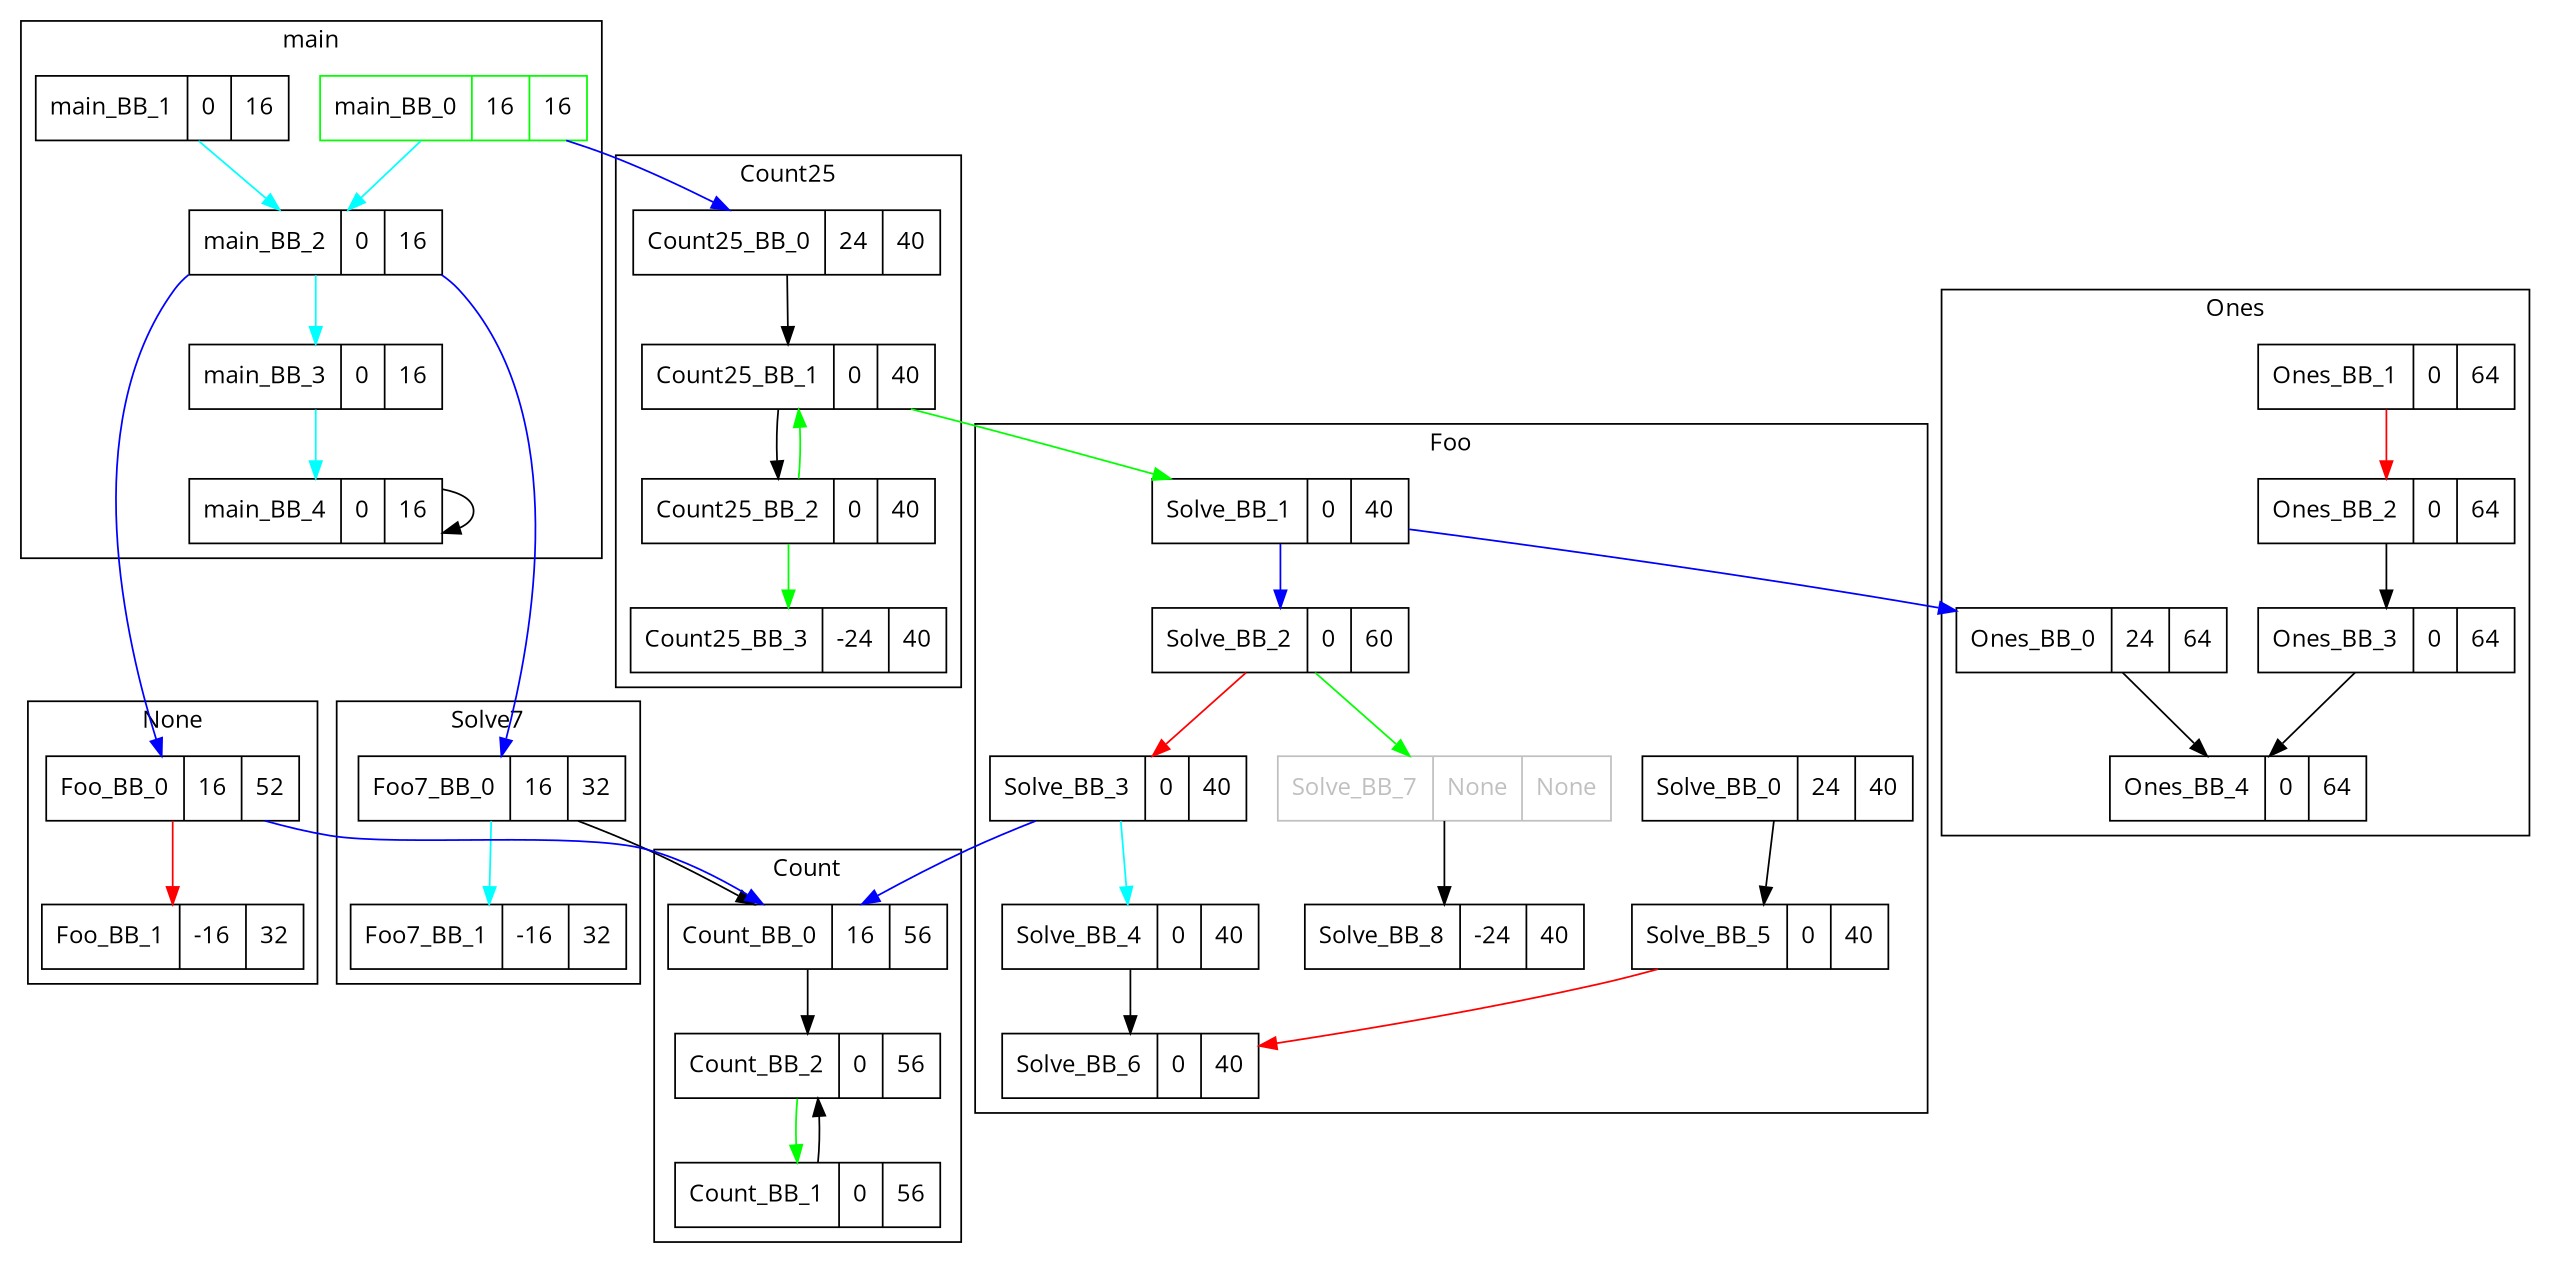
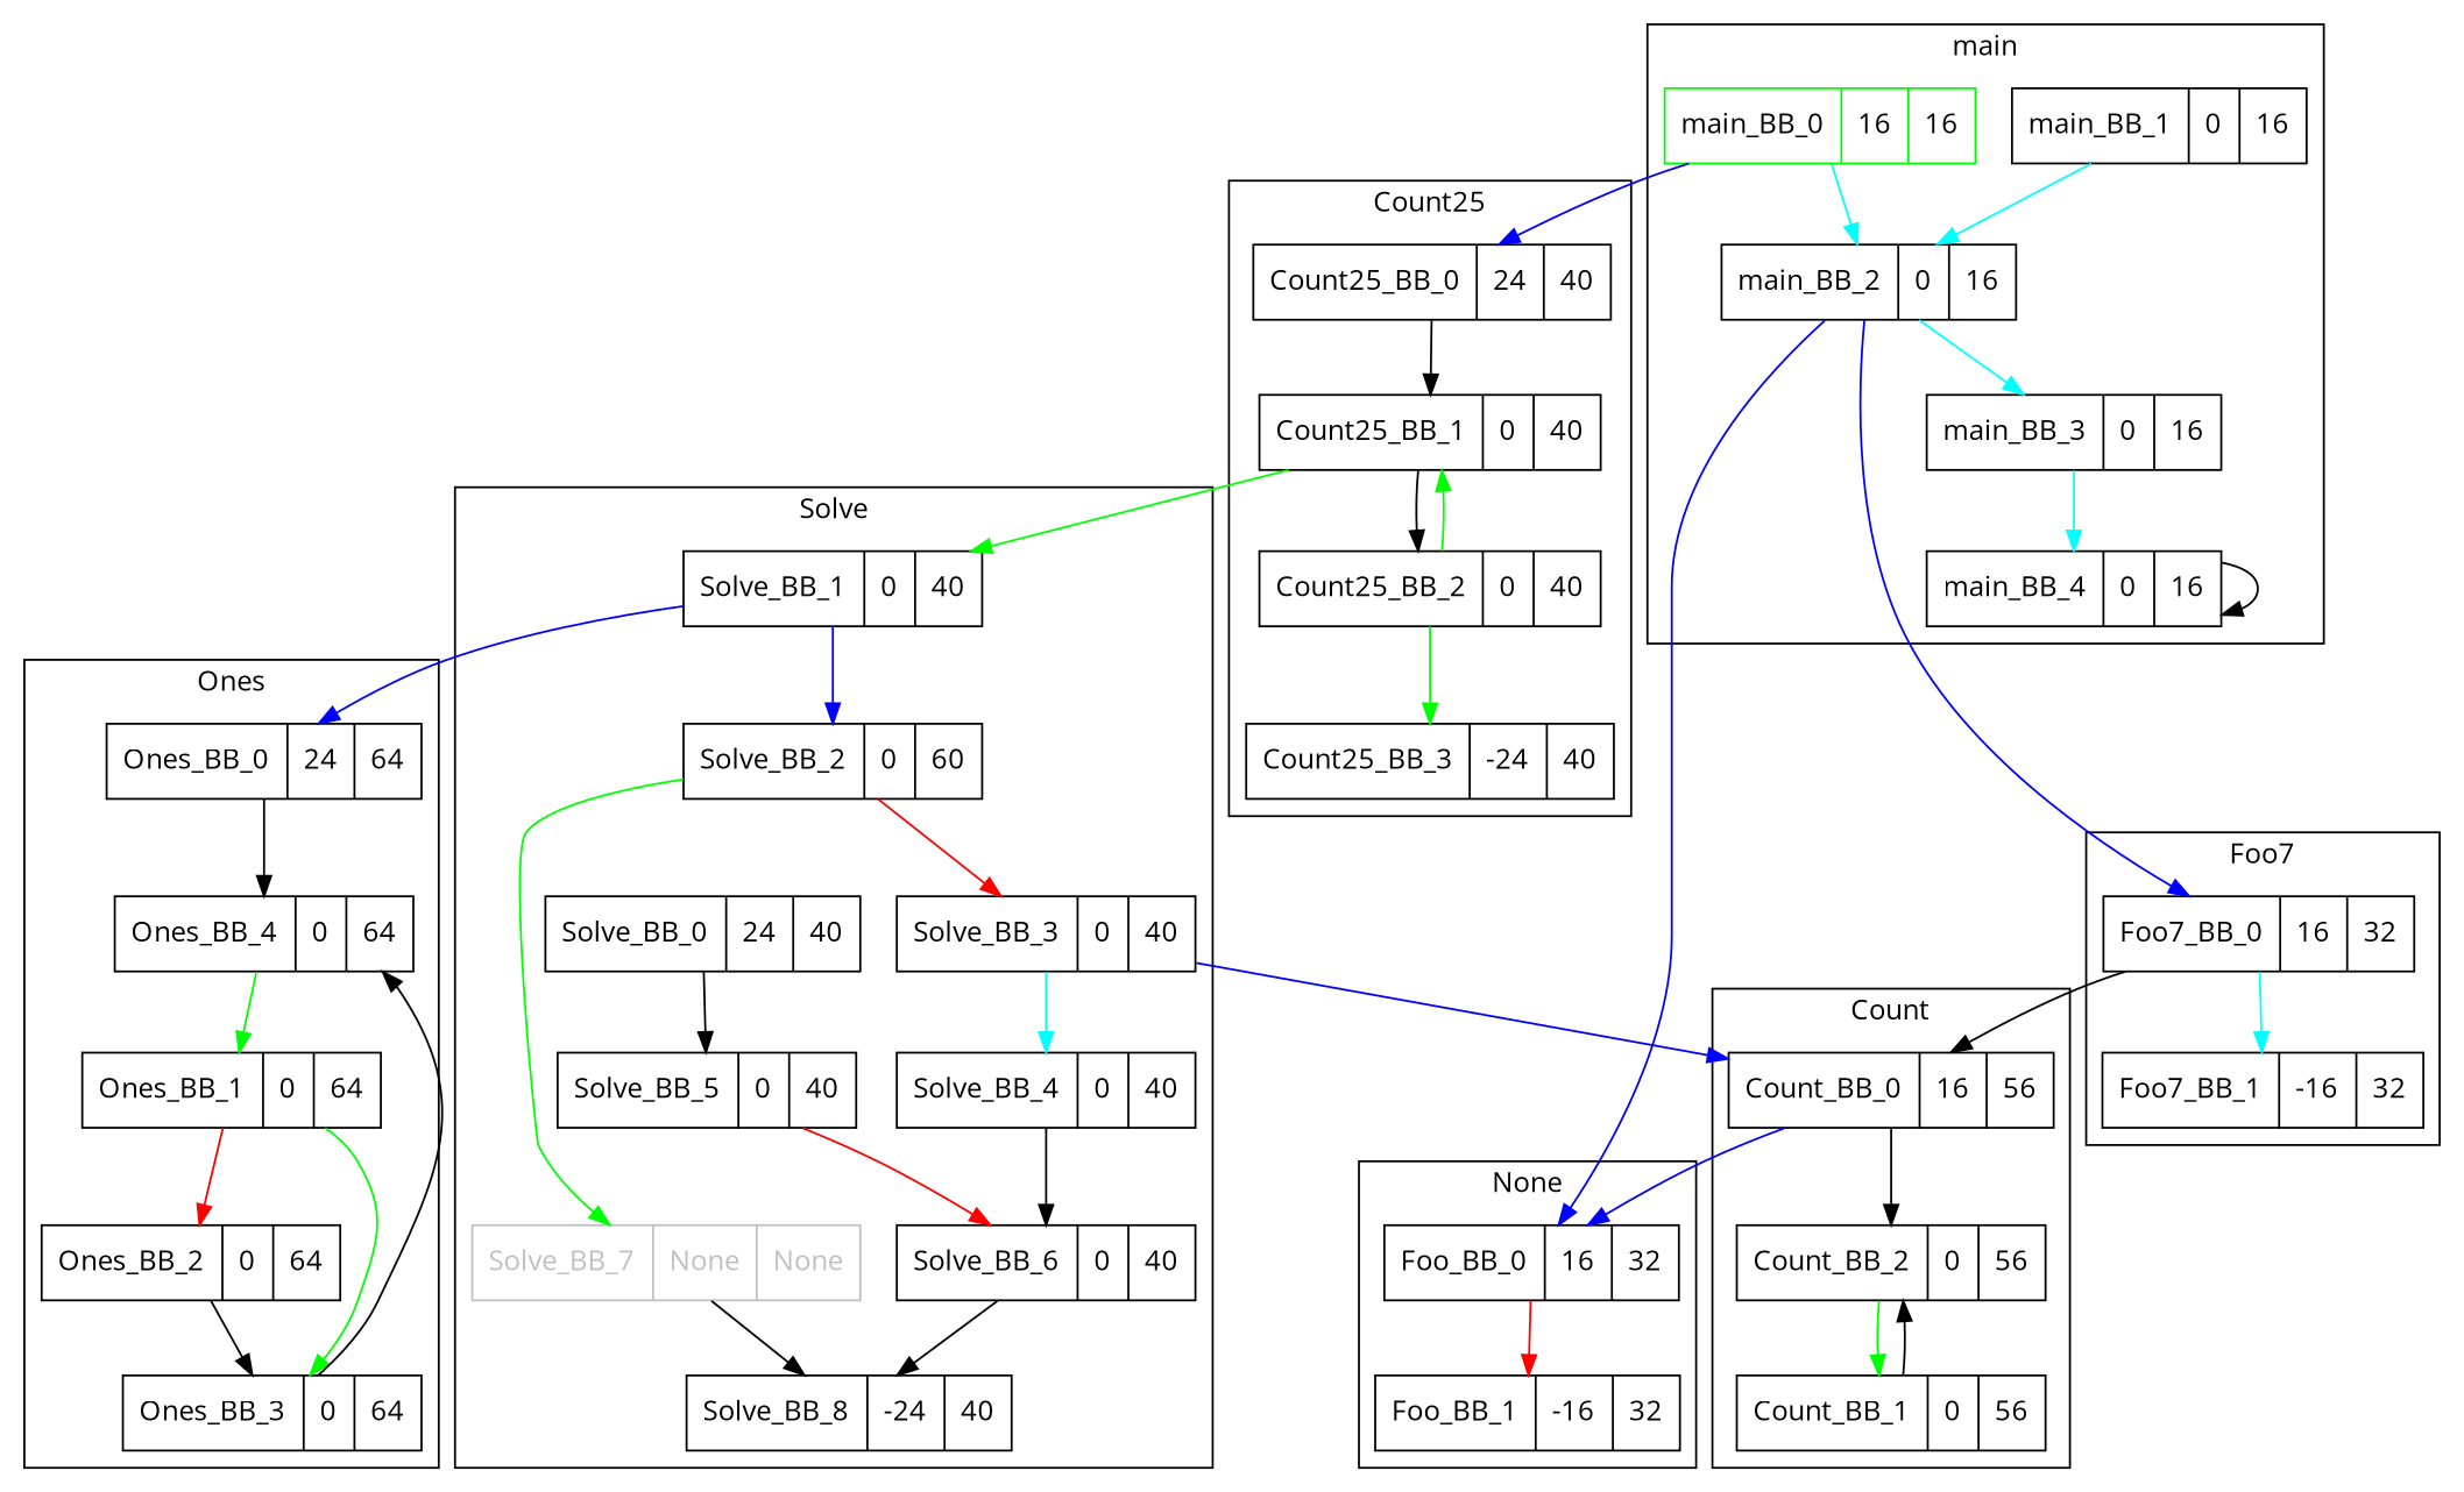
  digraph {
    fontname="Open Sans"
    node [color=black fontcolor=black fontname="Open Sans" shape=record]
    edge [color=black constraint=True fontname="Open Sans" nodesep=0.8 splines=ortho]
    n1 [height=0.51389 label="<f0> Count_BB_2|<f1> 0|<f2> 56" width=1.9583]
    n2 [height=0.51389 label="<f0> Count_BB_1|<f1> 0|<f2> 56" width=1.9583]
    n3 [height=0.51389 label="<f0> Count_BB_0|<f1> 16|<f2> 56" width=2.0556]
    n4 [height=0.51389 label="<f0> main_BB_2|<f1> 0|<f2> 16" width=1.8889]
    n5 [height=0.51389 label="<f0> main_BB_3|<f1> 0|<f2> 16" width=1.8889]
    n6 [height=0.51389 label="<f0> main_BB_4|<f1> 0|<f2> 16" width=1.8889]
    n7 [color=green height=0.51389 label="<f0> main_BB_0|<f1> 16|<f2> 16" width=1.9861]
    n8 [height=0.51389 label="<f0> main_BB_1|<f1> 0|<f2> 16" width=1.8889]
    n9 [height=0.51389 label="<f0> Count25_BB_0|<f1> 24|<f2> 40" width=2.2361]
    n10 [height=0.51389 label="<f0> Count25_BB_2|<f1> 0|<f2> 40" width=2.1389]
    n11 [height=0.51389 label="<f0> Count25_BB_1|<f1> 0|<f2> 40" width=2.1389]
    n12 [height=0.51389 label="<f0> Count25_BB_3|<f1> -24|<f2> 40" width=2.3056]
    n13 [height=0.51389 label="<f0> Foo7_BB_0|<f1> 16|<f2> 32" width=1.9861]
    n14 [height=0.51389 label="<f0> Foo7_BB_1|<f1> -16|<f2> 32" width=2.0556]
    n15 [height=0.51389 label="<f0> Ones_BB_4|<f1> 0|<f2> 64" width=1.8889]
    n16 [height=0.51389 label="<f0> Ones_BB_1|<f1> 0|<f2> 64" width=1.8889]
    n17 [height=0.51389 label="<f0> Ones_BB_2|<f1> 0|<f2> 64" width=1.8889]
    n18 [height=0.51389 label="<f0> Ones_BB_3|<f1> 0|<f2> 64" width=1.8889]
    n19 [height=0.51389 label="<f0> Ones_BB_0|<f1> 24|<f2> 64" width=1.9861]
    n20 [height=0.51389 label="<f0> Solve_BB_0|<f1> 24|<f2> 40" width=2.0278]
    n21 [height=0.51389 label="<f0> Solve_BB_5|<f1> 0|<f2> 40" width=1.9306]
    n22 [height=0.51389 label="<f0> Solve_BB_6|<f1> 0|<f2> 40" width=1.9306]
    n23 [height=0.51389 label="<f0> Solve_BB_1|<f1> 0|<f2> 40" width=1.9306]
    n24 [color=gray fontcolor=gray height=0.51389 label="<f0> Solve_BB_7|<f1> None|<f2> None" width=2.4722]
    n25 [height=0.51389 label="<f0> Solve_BB_8|<f1> -24|<f2> 40" width=2.0972]
    n26 [height=0.51389 label="<f0> Solve_BB_2|<f1> 0|<f2> 60" width=1.9306]
    n27 [height=0.51389 label="<f0> Solve_BB_4|<f1> 0|<f2> 40" width=1.9306]
    n28 [height=0.51389 label="<f0> Solve_BB_3|<f1> 0|<f2> 40" width=1.9306]
-   n29 [height=0.51389 label="<f0> Foo_BB_0|<f1> 16|<f2> 52" width=1.8889]
+   n29 [height=0.51389 label="<f0> Foo_BB_0|<f1> 16|<f2> 32" width=1.8889]
    n30 [height=0.51389 label="<f0> Foo_BB_1|<f1> -16|<f2> 32" width=1.9583]
    subgraph cluster_1 {
      color=black
      label=Count
      n1
      n2
      n3
    }
    subgraph cluster_2 {
      color=black
      label=SystemCoreClockUpdate
    }
    subgraph cluster_3 {
      color=black
      label=main
      n4
      n5
      n6
      n7
      n8
    }
    subgraph cluster_4 {
      color=black
      label=Count25
      n9
      n10
      n11
      n12
    }
    subgraph cluster_5 {
      color=black
      label=SystemClockSetup
    }
    subgraph cluster_6 {
      color=black
      label=Reset_Handler
    }
    subgraph cluster_7 {
      color=black
      label=GPDMA1_0_IRQHandler
    }
    subgraph cluster_8 {
      color=black
-     label=Solve7
+     label=Foo7
      n13
      n14
    }
    subgraph cluster_9 {
      color=black
      label=AllowPLLInitByStartup
    }
    subgraph cluster_10 {
      color=black
      label=Ones
      n15
      n16
      n17
      n18
      n19
    }
    subgraph cluster_11 {
      color=black
-     label=Foo
+     label=Solve
      n20
      n21
      n22
      n23
      n24
      n25
      n26
      n27
      n28
    }
    subgraph cluster_12 {
      color=black
      label=None
      n29
      n30
    }
    subgraph cluster_13 {
      color=black
      label=SystemInit
    }
    n1 -> n2 [color=green]
    n2 -> n1
    n3 -> n1
    n4 -> n5 [color=cyan]
    n4 -> n13 [color=blue]
    n4 -> n29 [color=blue]
    n5 -> n6 [color=cyan]
    n6 -> n6
    n7 -> n4 [color=cyan]
    n7 -> n9 [color=blue]
    n8 -> n4 [color=cyan]
    n9 -> n11
    n10 -> n11 [color=green]
    n10 -> n12 [color=green]
    n11 -> n10
    n11 -> n23 [color=green]
    n13 -> n3
    n13 -> n14 [color=cyan]
+   n15 -> n16 [color=green]
    n16 -> n17 [color=red]
+   n16 -> n18 [color=green]
    n17 -> n18
    n18 -> n15
    n19 -> n15
    n20 -> n21
    n21 -> n22 [color=red]
+   n22 -> n25
    n23 -> n19 [color=blue]
    n23 -> n26 [color=blue]
    n24 -> n25
    n26 -> n24 [color=green]
    n26 -> n28 [color=red]
    n27 -> n22
    n28 -> n3 [color=blue]
    n28 -> n27 [color=cyan]
-   n29 -> n3 [color=blue]
+   n3 -> n29 [color=blue]
    n29 -> n30 [color=red]
  }
